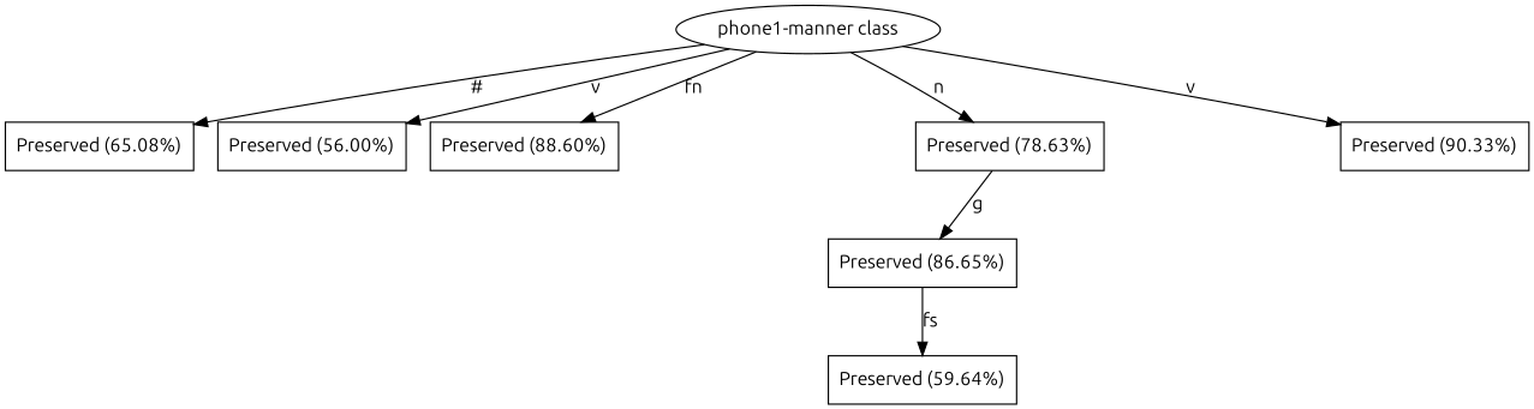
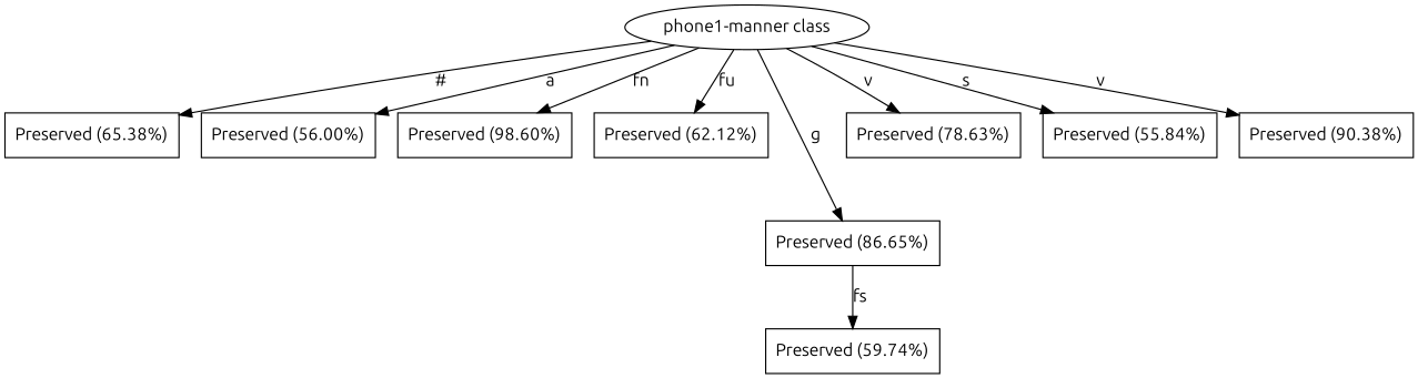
  digraph {
    fontname=Ubuntu
    node [fontname=Ubuntu shape=box]
    edge [fontname=Ubuntu]
    n1 [label="phone1-manner class" shape=ellipse]
-   n2 [label="Preserved (65.08%)"]
+   n2 [label="Preserved (65.38%)"]
    n3 [label="Preserved (56.00%)"]
-   n4 [label="Preserved (88.60%)"]
+   n4 [label="Preserved (98.60%)"]
+   n5 [label="Preserved (62.12%)"]
    n6 [label="Preserved (86.65%)"]
    n7 [label="Preserved (78.63%)"]
-   n9 [label="Preserved (90.33%)"]
-   n10 [label="Preserved (59.64%)"]
+   n8 [label="Preserved (55.84%)"]
+   n9 [label="Preserved (90.38%)"]
+   n10 [label="Preserved (59.74%)"]
    n1 -> n2 [label="#"]
-   n1 -> n3 [label=v]
+   n1 -> n3 [label=a]
    n1 -> n4 [label=fn]
-   n7 -> n6 [label=g]
-   n1 -> n7 [label=n]
+   n1 -> n5 [label=fu]
+   n1 -> n6 [label=g]
+   n1 -> n7 [label=v]
+   n1 -> n8 [label=s]
    n1 -> n9 [label=v]
    n6 -> n10 [label=fs]
  }
